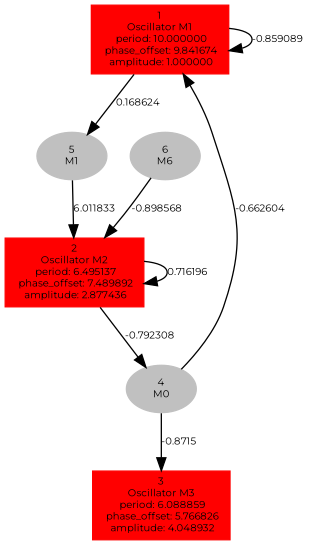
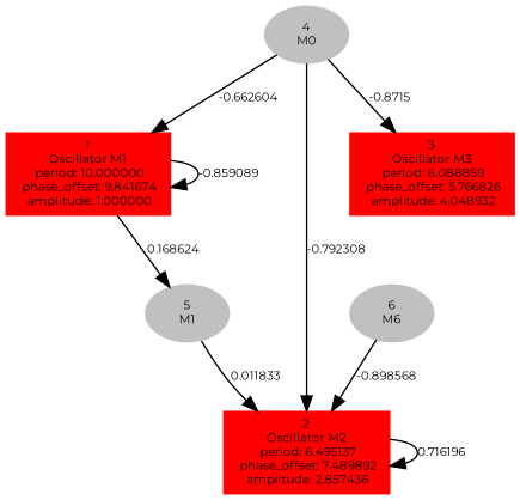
  digraph {
    fontname=Montserrat
    forcelabels=true
    node [color=red fontname=Montserrat fontsize=8 style=filled]
    edge [fontname=Montserrat fontsize=8]
    n1 [label=<1<BR />Oscillator M1<BR /> period: 10.000000<BR /> phase_offset: 9.841674<BR /> amplitude: 1.000000> shape=box]
    n2 [color=grey label=<5<BR/>M1>]
-   n3 [label=<2<BR />Oscillator M2<BR /> period: 6.495137<BR /> phase_offset: 7.489892<BR /> amplitude: 2.877436> shape=box]
+   n3 [label=<2<BR />Oscillator M2<BR /> period: 6.495137<BR /> phase_offset: 7.489892<BR /> amplitude: 2.857436> shape=box]
    n4 [label=<3<BR />Oscillator M3<BR /> period: 6.088859<BR /> phase_offset: 5.766826<BR /> amplitude: 4.048932> shape=box]
    n5 [color=grey label=<4<BR/>M0>]
    n6 [color=grey label=<6<BR/>M6>]
    n1 -> n1 [label="-0.859089 "]
    n1 -> n2 [label="0.168624 "]
-   n2 -> n3 [label="6.011833 "]
+   n2 -> n3 [label="0.011833 "]
    n3 -> n3 [label="0.716196 "]
    n5 -> n1 [label="-0.662604 "]
-   n3 -> n5 [label="-0.792308 "]
+   n5 -> n3 [label="-0.792308 "]
    n5 -> n4 [label="-0.8715 "]
    n6 -> n3 [label="-0.898568 "]
  }
